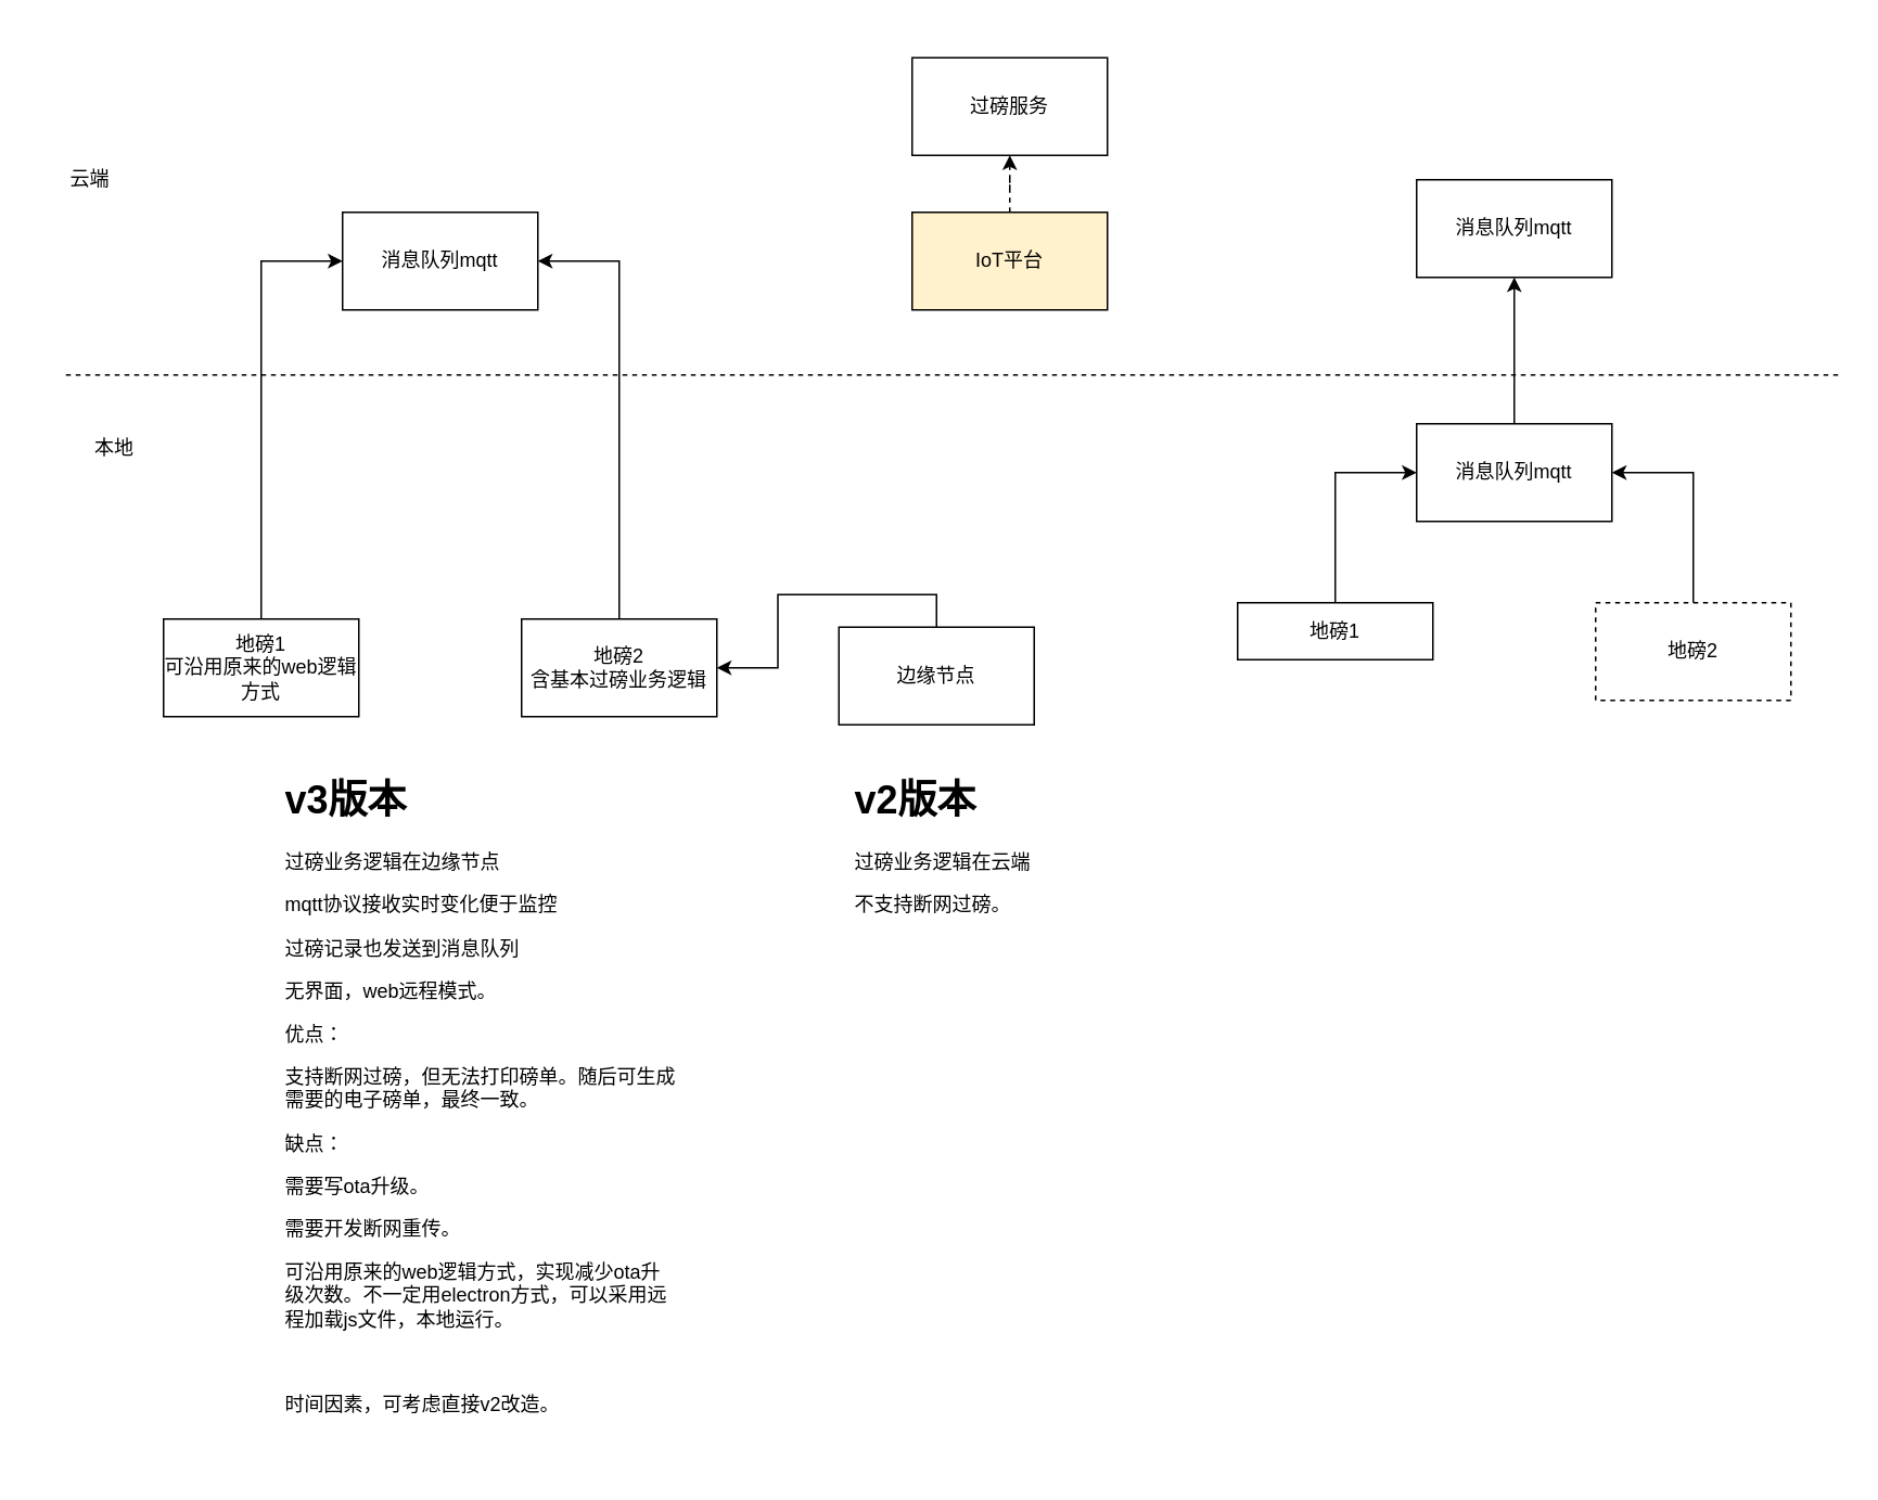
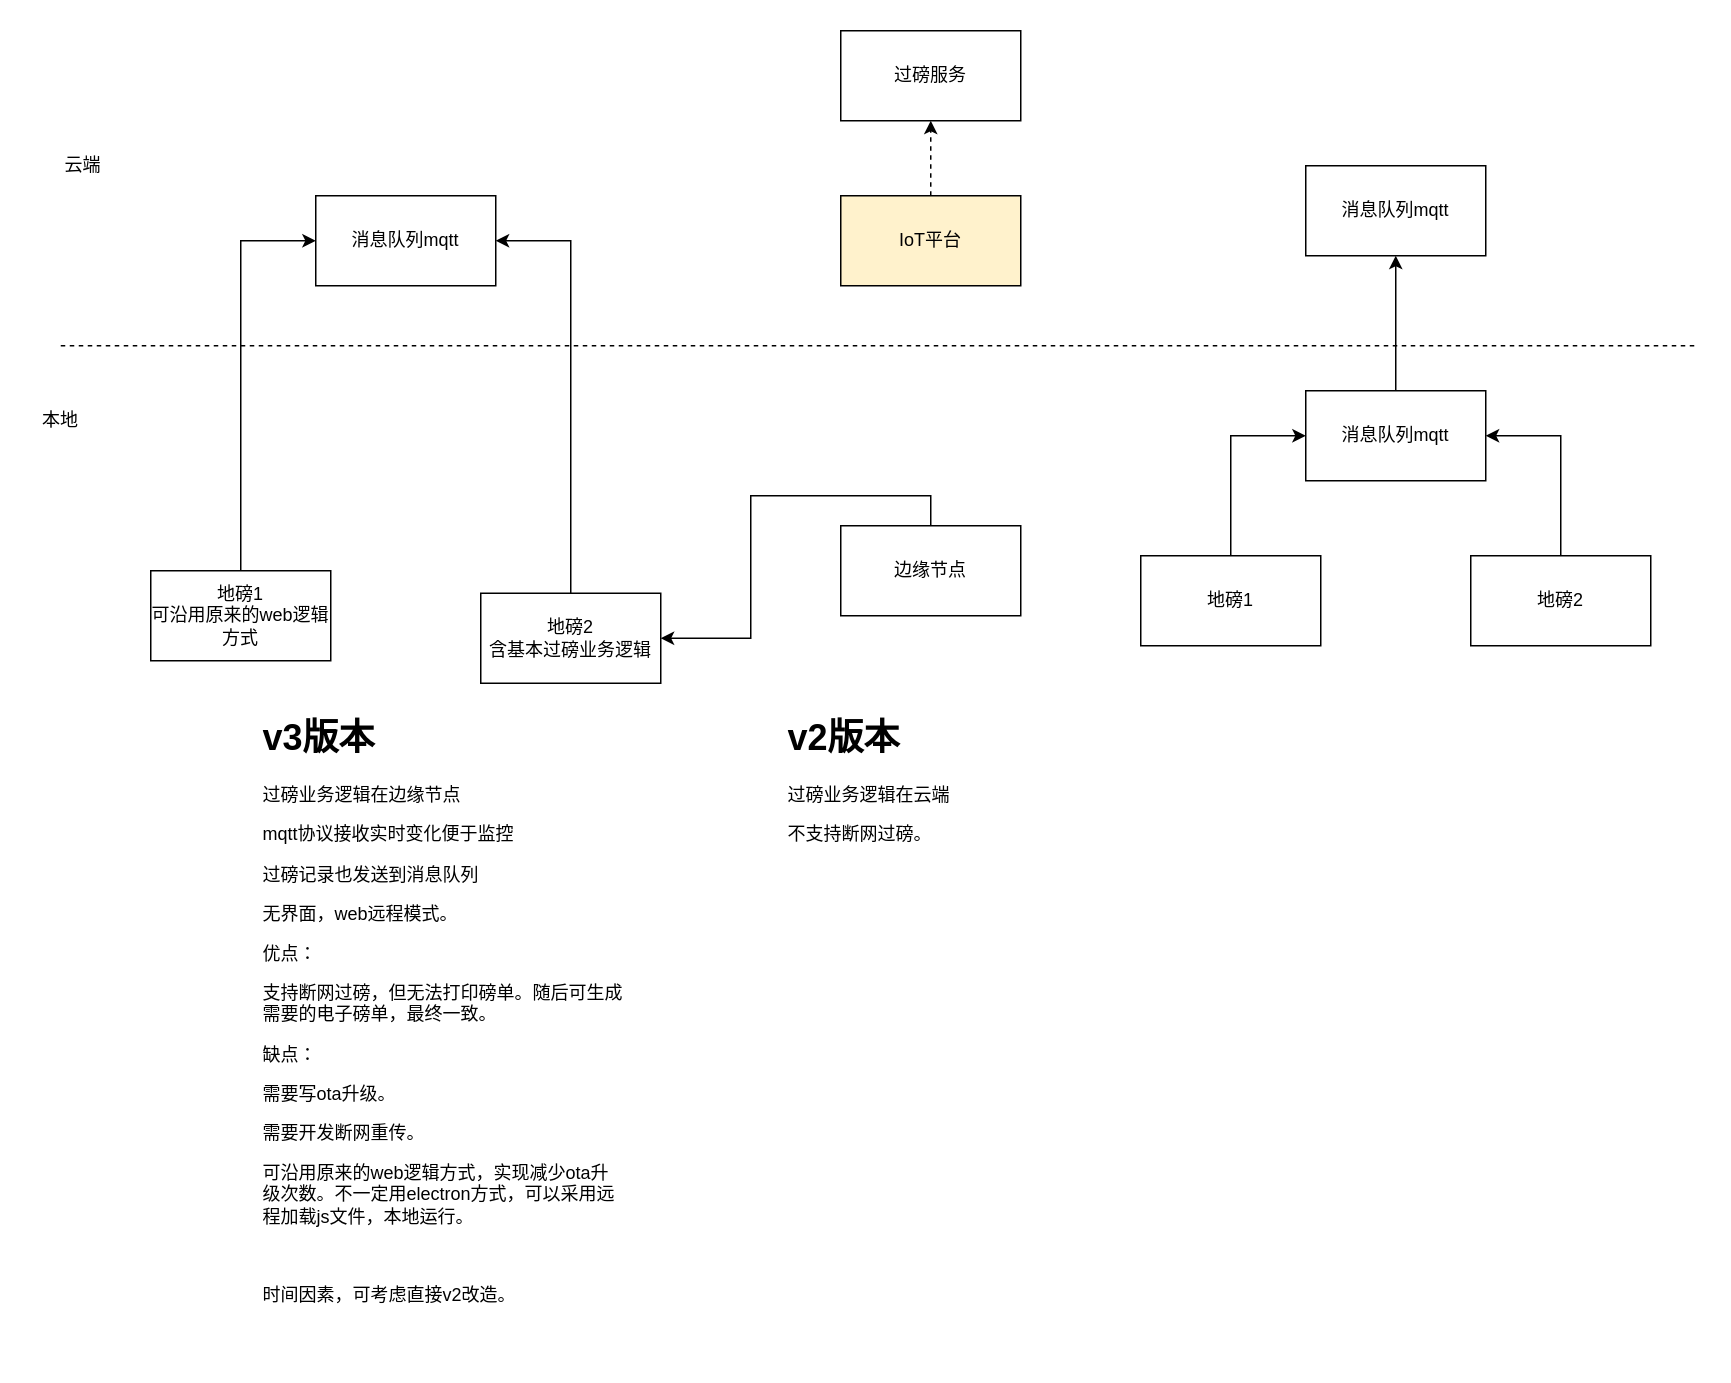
  <mxCell id="0" />
  <mxCell id="1" parent="0" />
  <mxCell id="2" style="edgeStyle=orthogonalEdgeStyle;rounded=0;orthogonalLoop=1;jettySize=auto;html=1;exitX=0.5;exitY=0;exitDx=0;exitDy=0;entryX=0;entryY=0.5;entryDx=0;entryDy=0;" edge="1" parent="1" source="3" target="9"><mxGeometry relative="1" as="geometry" /></mxCell>
  <mxCell id="3" value="地磅1&lt;br&gt;可沿用原来的web逻辑方式" style="rounded=0;whiteSpace=wrap;html=1;" vertex="1" parent="1"><mxGeometry x="100" y="380" width="120" height="60" as="geometry" /></mxCell>
  <mxCell id="4" value="" style="endArrow=none;dashed=1;html=1;" edge="1" parent="1"><mxGeometry width="50" height="50" relative="1" as="geometry"><mxPoint x="40" y="230" as="sourcePoint" /><mxPoint x="1132" y="230" as="targetPoint" /></mxGeometry></mxCell>
  <mxCell id="5" value="云端" style="text;html=1;strokeColor=none;fillColor=none;align=center;verticalAlign=middle;whiteSpace=wrap;rounded=0;" vertex="1" parent="1"><mxGeometry x="35" y="100" width="40" height="20" as="geometry" /></mxCell>
- <mxCell id="6" value="本地" style="text;html=1;strokeColor=none;fillColor=none;align=center;verticalAlign=middle;whiteSpace=wrap;rounded=0;" vertex="1" parent="1"><mxGeometry x="50" y="265" width="40" height="20" as="geometry" /></mxCell>
+ <mxCell id="6" value="本地" style="text;html=1;strokeColor=none;fillColor=none;align=center;verticalAlign=middle;whiteSpace=wrap;rounded=0;" vertex="1" parent="1"><mxGeometry x="20" y="270" width="40" height="20" as="geometry" /></mxCell>
  <mxCell id="7" style="edgeStyle=orthogonalEdgeStyle;rounded=0;orthogonalLoop=1;jettySize=auto;html=1;exitX=0.5;exitY=0;exitDx=0;exitDy=0;entryX=1;entryY=0.5;entryDx=0;entryDy=0;" edge="1" parent="1" source="8" target="9"><mxGeometry relative="1" as="geometry" /></mxCell>
- <mxCell id="8" value="地磅2&lt;br&gt;含基本过磅业务逻辑" style="rounded=0;whiteSpace=wrap;html=1;" vertex="1" parent="1"><mxGeometry x="320" y="380" width="120" height="60" as="geometry" /></mxCell>
+ <mxCell id="8" value="地磅2&lt;br&gt;含基本过磅业务逻辑" style="rounded=0;whiteSpace=wrap;html=1;" vertex="1" parent="1"><mxGeometry x="320" y="395" width="120" height="60" as="geometry" /></mxCell>
  <mxCell id="9" value="消息队列mqtt" style="rounded=0;whiteSpace=wrap;html=1;shadow=0;" vertex="1" parent="1"><mxGeometry x="210" y="130" width="120" height="60" as="geometry" /></mxCell>
  <mxCell id="10" style="edgeStyle=orthogonalEdgeStyle;rounded=0;orthogonalLoop=1;jettySize=auto;html=1;exitX=0.5;exitY=0;exitDx=0;exitDy=0;" edge="1" parent="1" source="11" target="8"><mxGeometry relative="1" as="geometry" /></mxCell>
- <mxCell id="11" value="边缘节点" style="rounded=0;whiteSpace=wrap;html=1;shadow=0;" vertex="1" parent="1"><mxGeometry x="515" y="385" width="120" height="60" as="geometry" /></mxCell>
- <mxCell id="12" value="过磅服务" style="rounded=0;whiteSpace=wrap;html=1;shadow=0;" vertex="1" parent="1"><mxGeometry x="560" y="35" width="120" height="60" as="geometry" /></mxCell>
+ <mxCell id="11" value="边缘节点" style="rounded=0;whiteSpace=wrap;html=1;shadow=0;" vertex="1" parent="1"><mxGeometry x="560" y="350" width="120" height="60" as="geometry" /></mxCell>
+ <mxCell id="12" value="过磅服务" style="rounded=0;whiteSpace=wrap;html=1;shadow=0;" vertex="1" parent="1"><mxGeometry x="560" y="20" width="120" height="60" as="geometry" /></mxCell>
  <mxCell id="13" style="edgeStyle=orthogonalEdgeStyle;rounded=0;orthogonalLoop=1;jettySize=auto;html=1;exitX=0.5;exitY=0;exitDx=0;exitDy=0;dashed=1;" edge="1" parent="1" source="14" target="12"><mxGeometry relative="1" as="geometry" /></mxCell>
  <mxCell id="14" value="IoT平台" style="rounded=0;whiteSpace=wrap;html=1;shadow=0;fillColor=#fff2cc;" vertex="1" parent="1"><mxGeometry x="560" y="130" width="120" height="60" as="geometry" /></mxCell>
  <mxCell id="15" style="edgeStyle=orthogonalEdgeStyle;rounded=0;orthogonalLoop=1;jettySize=auto;html=1;exitX=0.5;exitY=0;exitDx=0;exitDy=0;entryX=0;entryY=0.5;entryDx=0;entryDy=0;" edge="1" parent="1" source="16" target="20"><mxGeometry relative="1" as="geometry" /></mxCell>
- <mxCell id="16" value="地磅1" style="rounded=0;whiteSpace=wrap;html=1;" vertex="1" parent="1"><mxGeometry x="760" y="370" width="120" height="35" as="geometry" /></mxCell>
+ <mxCell id="16" value="地磅1" style="rounded=0;whiteSpace=wrap;html=1;" vertex="1" parent="1"><mxGeometry x="760" y="370" width="120" height="60" as="geometry" /></mxCell>
  <mxCell id="17" style="edgeStyle=orthogonalEdgeStyle;rounded=0;orthogonalLoop=1;jettySize=auto;html=1;exitX=0.5;exitY=0;exitDx=0;exitDy=0;entryX=1;entryY=0.5;entryDx=0;entryDy=0;" edge="1" parent="1" source="18" target="20"><mxGeometry relative="1" as="geometry" /></mxCell>
- <mxCell id="18" value="地磅2" style="rounded=0;whiteSpace=wrap;html=1;dashed=1;" vertex="1" parent="1"><mxGeometry x="980" y="370" width="120" height="60" as="geometry" /></mxCell>
+ <mxCell id="18" value="地磅2" style="rounded=0;whiteSpace=wrap;html=1;" vertex="1" parent="1"><mxGeometry x="980" y="370" width="120" height="60" as="geometry" /></mxCell>
  <mxCell id="19" style="edgeStyle=orthogonalEdgeStyle;rounded=0;orthogonalLoop=1;jettySize=auto;html=1;exitX=0.5;exitY=0;exitDx=0;exitDy=0;entryX=0.5;entryY=1;entryDx=0;entryDy=0;" edge="1" parent="1" source="20" target="21"><mxGeometry relative="1" as="geometry" /></mxCell>
  <mxCell id="20" value="消息队列mqtt" style="rounded=0;whiteSpace=wrap;html=1;shadow=0;" vertex="1" parent="1"><mxGeometry x="870" y="260" width="120" height="60" as="geometry" /></mxCell>
  <mxCell id="21" value="消息队列mqtt" style="rounded=0;whiteSpace=wrap;html=1;shadow=0;" vertex="1" parent="1"><mxGeometry x="870" y="110" width="120" height="60" as="geometry" /></mxCell>
  <mxCell id="22" value="&lt;h1&gt;v3版本&lt;/h1&gt;&lt;p&gt;过磅业务逻辑在边缘节点&lt;/p&gt;&lt;p&gt;mqtt协议接收实时变化便于监控&lt;/p&gt;&lt;p&gt;过磅记录也发送到消息队列&lt;/p&gt;&lt;p&gt;无界面，web远程模式。&lt;/p&gt;&lt;p&gt;优点：&lt;/p&gt;&lt;p&gt;支持断网过磅，但无法打印磅单。随后可生成需要的电子磅单，最终一致。&lt;/p&gt;&lt;p&gt;缺点：&lt;/p&gt;&lt;p&gt;需要写ota升级。&lt;/p&gt;&lt;p&gt;需要开发断网重传。&lt;/p&gt;&lt;p&gt;可沿用原来的web逻辑方式，实现减少ota升级次数。不一定用electron方式，可以采用远程加载js文件，本地运行。&lt;/p&gt;&lt;p&gt;&lt;br&gt;&lt;/p&gt;&lt;p&gt;时间因素，可考虑直接v2改造。&lt;/p&gt;" style="text;html=1;strokeColor=none;fillColor=none;spacing=5;spacingTop=-20;whiteSpace=wrap;overflow=hidden;rounded=0;shadow=0;" vertex="1" parent="1"><mxGeometry x="170" y="472" width="250" height="428" as="geometry" /></mxCell>
  <mxCell id="23" value="&lt;h1&gt;v2版本&lt;/h1&gt;&lt;p&gt;过磅业务逻辑在云端&lt;/p&gt;&lt;p&gt;不支持断网过磅。&lt;/p&gt;" style="text;html=1;strokeColor=none;fillColor=none;spacing=5;spacingTop=-20;whiteSpace=wrap;overflow=hidden;rounded=0;shadow=0;" vertex="1" parent="1"><mxGeometry x="520" y="472" width="235" height="205" as="geometry" /></mxCell>
